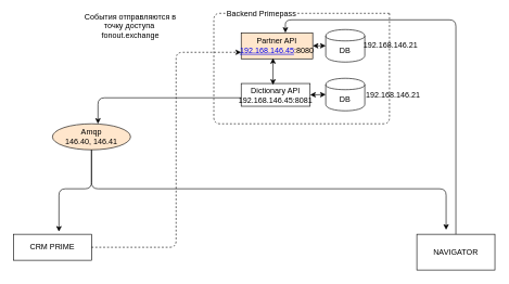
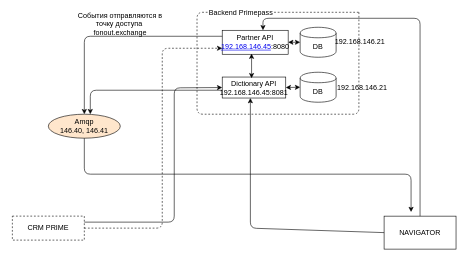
  <mxCell id="0" />
  <mxCell id="1" parent="0" />
- <mxCell id="2" value="Partner API&lt;br&gt;&lt;a href=&quot;http://192.168.146.45/&quot;&gt;192.168.146.45&lt;/a&gt;:8080" style="rounded=0;whiteSpace=wrap;html=1;fillColor=#ffe6cc;" parent="1" vertex="1"><mxGeometry x="370" y="50" width="110" height="40" as="geometry" /></mxCell>
+ <mxCell id="2" value="Partner API&lt;br&gt;&lt;a href=&quot;http://192.168.146.45/&quot;&gt;192.168.146.45&lt;/a&gt;:8080" style="rounded=0;whiteSpace=wrap;html=1;" parent="1" vertex="1"><mxGeometry x="370" y="50" width="110" height="40" as="geometry" /></mxCell>
  <mxCell id="3" value="DB" style="shape=cylinder;whiteSpace=wrap;html=1;boundedLbl=1;backgroundOutline=1;" parent="1" vertex="1"><mxGeometry x="500" y="45" width="60" height="50" as="geometry" /></mxCell>
  <mxCell id="4" value="Dictionary API&lt;br&gt;192.168.146.45:8081" style="rounded=0;whiteSpace=wrap;html=1;" parent="1" vertex="1"><mxGeometry x="370" y="128" width="106" height="35" as="geometry" /></mxCell>
  <mxCell id="5" value="DB" style="shape=cylinder;whiteSpace=wrap;html=1;boundedLbl=1;backgroundOutline=1;" parent="1" vertex="1"><mxGeometry x="500" y="120" width="60" height="50" as="geometry" /></mxCell>
  <mxCell id="6" value="" style="endArrow=classic;startArrow=classic;html=1;exitX=1;exitY=0.5;exitDx=0;exitDy=0;entryX=0;entryY=0.5;entryDx=0;entryDy=0;" parent="1" source="2" target="3" edge="1"><mxGeometry width="50" height="50" relative="1" as="geometry"><mxPoint x="460" y="90" as="sourcePoint" /><mxPoint x="510" y="40" as="targetPoint" /></mxGeometry></mxCell>
  <mxCell id="7" value="" style="endArrow=classic;startArrow=classic;html=1;exitX=1;exitY=0.5;exitDx=0;exitDy=0;entryX=0;entryY=0.5;entryDx=0;entryDy=0;" parent="1" source="4" target="5" edge="1"><mxGeometry width="50" height="50" relative="1" as="geometry"><mxPoint x="460" y="290" as="sourcePoint" /><mxPoint x="510" y="240" as="targetPoint" /></mxGeometry></mxCell>
  <mxCell id="8" value="" style="endArrow=none;dashed=1;html=1;" parent="1" edge="1"><mxGeometry width="50" height="50" relative="1" as="geometry"><mxPoint x="598" y="20" as="sourcePoint" /><mxPoint x="598" y="20" as="targetPoint" /><Array as="points"><mxPoint x="598" y="190" /><mxPoint x="328" y="190" /><mxPoint x="328" y="20" /></Array></mxGeometry></mxCell>
  <mxCell id="9" value="Backend Primepass" style="text;html=1;resizable=0;points=[];align=center;verticalAlign=middle;labelBackgroundColor=#ffffff;" parent="8" vertex="1" connectable="0"><mxGeometry x="0.491" y="4" relative="1" as="geometry"><mxPoint x="26" y="4" as="offset" /></mxGeometry></mxCell>
  <mxCell id="10" value="" style="endArrow=classic;startArrow=classic;html=1;entryX=0.445;entryY=0.975;entryDx=0;entryDy=0;entryPerimeter=0;" parent="1" target="2" edge="1"><mxGeometry width="50" height="50" relative="1" as="geometry"><mxPoint x="419" y="130" as="sourcePoint" /><mxPoint x="450" y="90" as="targetPoint" /></mxGeometry></mxCell>
  <mxCell id="11" value="Amqp&lt;br&gt;146.40, 146.41" style="ellipse;whiteSpace=wrap;html=1;fillColor=#ffe6cc;" parent="1" vertex="1"><mxGeometry x="80" y="190" width="120" height="40" as="geometry" /></mxCell>
- <mxCell id="12" value="CRM PRIME" style="rounded=0;whiteSpace=wrap;html=1;" parent="1" vertex="1"><mxGeometry x="20" y="360" width="120" height="40" as="geometry" /></mxCell>
+ <mxCell id="12" value="CRM PRIME" style="rounded=0;whiteSpace=wrap;html=1;dashed=1;" parent="1" vertex="1"><mxGeometry x="20" y="360" width="120" height="40" as="geometry" /></mxCell>
  <mxCell id="13" value="NAVIGATOR" style="rounded=0;whiteSpace=wrap;html=1;" parent="1" vertex="1"><mxGeometry x="640" y="360" width="120" height="55" as="geometry" /></mxCell>
  <mxCell id="14" value="" style="endArrow=classic;html=1;exitX=1;exitY=0.5;exitDx=0;exitDy=0;entryX=0;entryY=0.75;entryDx=0;entryDy=0;dashed=1;" parent="1" source="12" target="2" edge="1"><mxGeometry width="50" height="50" relative="1" as="geometry"><mxPoint x="250" y="400" as="sourcePoint" /><mxPoint x="300" y="350" as="targetPoint" /><Array as="points"><mxPoint x="270" y="380" /><mxPoint x="270" y="80" /></Array></mxGeometry></mxCell>
+ <mxCell id="15" value="" style="endArrow=classic;html=1;exitX=1;exitY=0.25;exitDx=0;exitDy=0;entryX=0;entryY=0.5;entryDx=0;entryDy=0;" parent="1" source="12" target="4" edge="1"><mxGeometry width="50" height="50" relative="1" as="geometry"><mxPoint x="190" y="340" as="sourcePoint" /><mxPoint x="240" y="290" as="targetPoint" /><Array as="points"><mxPoint x="290" y="370" /><mxPoint x="290" y="146" /></Array></mxGeometry></mxCell>
  <mxCell id="16" value="" style="endArrow=classic;html=1;exitX=0.5;exitY=0;exitDx=0;exitDy=0;" parent="1" source="13" edge="1"><mxGeometry width="50" height="50" relative="1" as="geometry"><mxPoint x="640" y="380" as="sourcePoint" /><mxPoint x="438" y="50" as="targetPoint" /><Array as="points"><mxPoint x="700" y="30" /><mxPoint x="438" y="30" /></Array></mxGeometry></mxCell>
- <mxCell id="19" value="" style="endArrow=classic;html=1;exitX=0.5;exitY=1;exitDx=0;exitDy=0;entryX=0.583;entryY=-0.1;entryDx=0;entryDy=0;entryPerimeter=0;" parent="1" source="11" target="12" edge="1"><mxGeometry width="50" height="50" relative="1" as="geometry"><mxPoint x="180" y="320" as="sourcePoint" /><mxPoint x="230" y="270" as="targetPoint" /><Array as="points"><mxPoint x="140" y="290" /><mxPoint x="90" y="290" /></Array></mxGeometry></mxCell>
+ <mxCell id="17" value="" style="endArrow=classic;html=1;exitX=0;exitY=0.5;exitDx=0;exitDy=0;entryX=0.443;entryY=1;entryDx=0;entryDy=0;entryPerimeter=0;" parent="1" source="13" target="4" edge="1"><mxGeometry width="50" height="50" relative="1" as="geometry"><mxPoint x="600" y="370" as="sourcePoint" /><mxPoint x="417" y="170" as="targetPoint" /><Array as="points"><mxPoint x="417" y="380" /></Array></mxGeometry></mxCell>
+ <mxCell id="18" value="" style="endArrow=classic;html=1;exitX=0;exitY=0.25;exitDx=0;exitDy=0;entryX=0.5;entryY=0;entryDx=0;entryDy=0;" parent="1" source="2" target="11" edge="1"><mxGeometry width="50" height="50" relative="1" as="geometry"><mxPoint x="80" y="80" as="sourcePoint" /><mxPoint x="110" y="60" as="targetPoint" /><Array as="points"><mxPoint x="140" y="60" /></Array></mxGeometry></mxCell>
  <mxCell id="20" value="" style="endArrow=classic;html=1;entryX=0.375;entryY=-0.125;entryDx=0;entryDy=0;entryPerimeter=0;" parent="1" target="13" edge="1"><mxGeometry width="50" height="50" relative="1" as="geometry"><mxPoint x="140" y="230" as="sourcePoint" /><mxPoint x="680" y="290" as="targetPoint" /><Array as="points"><mxPoint x="140" y="290" /><mxPoint x="685" y="290" /></Array></mxGeometry></mxCell>
  <mxCell id="21" value="События отправляются в точку доступа&amp;nbsp; fonout.exchange" style="text;html=1;strokeColor=none;fillColor=none;align=center;verticalAlign=middle;whiteSpace=wrap;rounded=0;" parent="1" vertex="1"><mxGeometry x="115" y="30" width="170" height="20" as="geometry" /></mxCell>
  <mxCell id="22" value="" style="endArrow=classic;html=1;entryX=0.583;entryY=0;entryDx=0;entryDy=0;entryPerimeter=0;" parent="1" target="11" edge="1"><mxGeometry width="50" height="50" relative="1" as="geometry"><mxPoint x="370" y="150" as="sourcePoint" /><mxPoint x="380" y="220" as="targetPoint" /><Array as="points"><mxPoint x="150" y="150" /></Array></mxGeometry></mxCell>
  <mxCell id="23" value="192.168.146.21" style="text;html=1;strokeColor=none;fillColor=none;align=center;verticalAlign=middle;whiteSpace=wrap;rounded=0;" parent="1" vertex="1"><mxGeometry x="580" y="60" width="40" height="20" as="geometry" /></mxCell>
  <mxCell id="24" value="192.168.146.21" style="text;html=1;resizable=0;points=[];autosize=1;align=left;verticalAlign=top;spacingTop=-4;" parent="1" vertex="1"><mxGeometry x="560" y="135.5" width="100" height="20" as="geometry" /></mxCell>
